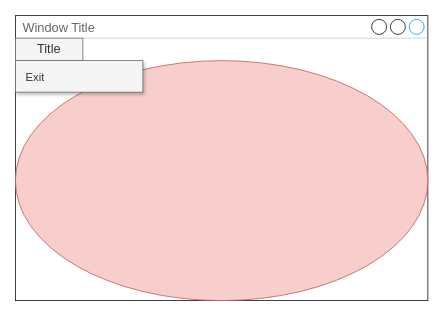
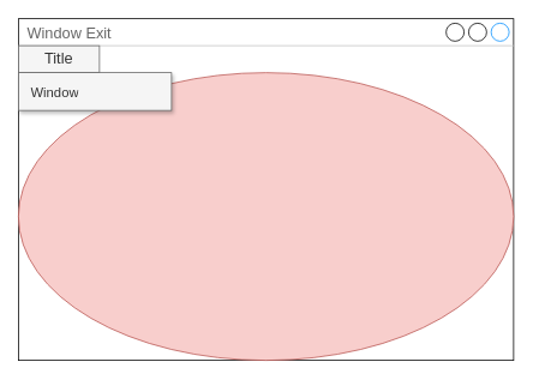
  <mxCell id="0" />
  <mxCell id="1" parent="0" />
- <mxCell id="2" value="Window Title" style="strokeWidth=1;shadow=0;dashed=0;align=center;html=1;shape=mxgraph.mockup.containers.window;align=left;verticalAlign=top;spacingLeft=8;strokeColor2=#008cff;strokeColor3=#c4c4c4;fontColor=#666666;mainText=;fontSize=17;labelBackgroundColor=none;whiteSpace=wrap;" vertex="1" parent="1"><mxGeometry x="20" y="20" width="550" height="380" as="geometry" /></mxCell>
+ <mxCell id="2" value="Window Exit" style="strokeWidth=1;shadow=0;dashed=0;align=center;html=1;shape=mxgraph.mockup.containers.window;align=left;verticalAlign=top;spacingLeft=8;strokeColor2=#008cff;strokeColor3=#c4c4c4;fontColor=#666666;mainText=;fontSize=17;labelBackgroundColor=none;whiteSpace=wrap;" vertex="1" parent="1"><mxGeometry x="20" y="20" width="550" height="380" as="geometry" /></mxCell>
  <mxCell id="3" value="" style="swimlane;shape=mxgraph.bootstrap.anchor;strokeColor=#666666;fillColor=#f5f5f5;fontColor=#333333;childLayout=stackLayout;horizontal=0;startSize=0;horizontalStack=1;resizeParent=1;resizeParentMax=0;resizeLast=0;collapsible=0;marginBottom=0;whiteSpace=wrap;html=1;" vertex="1" parent="1"><mxGeometry x="20" y="50" width="90" height="30" as="geometry" /></mxCell>
  <mxCell id="4" value="Title" style="text;strokeColor=inherit;align=center;verticalAlign=middle;spacingLeft=10;spacingRight=10;overflow=hidden;points=[[0,0.5],[1,0.5]];portConstraint=eastwest;rotatable=0;whiteSpace=wrap;html=1;fillColor=inherit;fontColor=inherit;fontSize=17;" vertex="1" parent="3"><mxGeometry width="90" height="30" as="geometry" /></mxCell>
  <mxCell id="5" value="" style="ellipse;whiteSpace=wrap;html=1;fillColor=#f8cecc;strokeColor=#b85450;" vertex="1" parent="1"><mxGeometry x="20" y="80" width="550" height="320" as="geometry" /></mxCell>
  <mxCell id="6" value="" style="swimlane;shape=rect;strokeColor=#666666;fillColor=#f5f5f5;fontColor=#333333;fontStyle=0;childLayout=stackLayout;horizontal=1;startSize=0;horizontalStack=0;resizeParent=1;resizeParentMax=0;resizeLast=0;collapsible=0;marginBottom=0;whiteSpace=wrap;html=1;shadow=1;" vertex="1" parent="1"><mxGeometry x="20" y="80" width="170" height="42" as="geometry" /></mxCell>
- <mxCell id="7" value="Exit" style="text;strokeColor=none;align=left;verticalAlign=middle;spacingLeft=12;spacingRight=10;overflow=hidden;points=[[0,0.5],[1,0.5]];portConstraint=eastwest;rotatable=0;whiteSpace=wrap;html=1;shape=mxgraph.bootstrap.topButton;rSize=3;fillColor=none;fontSize=15;fontColor=inherit;" vertex="1" parent="6"><mxGeometry width="170" height="42" as="geometry" /></mxCell>
+ <mxCell id="7" value="Window" style="text;strokeColor=none;align=left;verticalAlign=middle;spacingLeft=12;spacingRight=10;overflow=hidden;points=[[0,0.5],[1,0.5]];portConstraint=eastwest;rotatable=0;whiteSpace=wrap;html=1;shape=mxgraph.bootstrap.topButton;rSize=3;fillColor=none;fontSize=15;fontColor=inherit;" vertex="1" parent="6"><mxGeometry width="170" height="42" as="geometry" /></mxCell>
